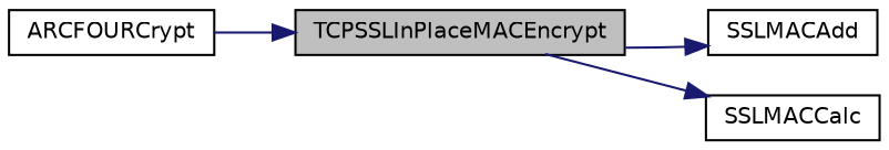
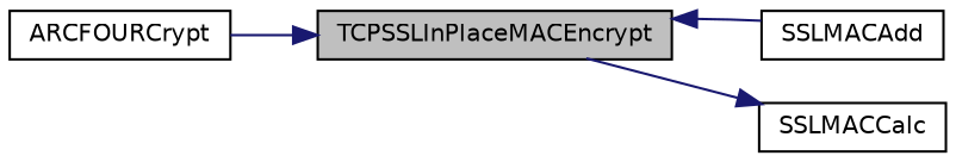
  digraph {
    rankdir=LR
    node [color=black fillcolor=white fontname=Helvetica fontsize=10 shape=record style=filled]
    edge [color=midnightblue fontname=Helvetica fontsize=10 labelfontname=Helvetica labelfontsize=10 style=solid]
    n1 [fillcolor=grey75 fontcolor=black height=0.2 label=TCPSSLInPlaceMACEncrypt width=0.4]
    n2 [height=0.2 label=SSLMACAdd width=0.4]
    n3 [height=0.2 label=SSLMACCalc width=0.4]
    n4 [height=0.2 label=ARCFOURCrypt width=0.4]
-   n1 -> n2
+   n2 -> n1
    n1 -> n3
    n4 -> n1
  }
